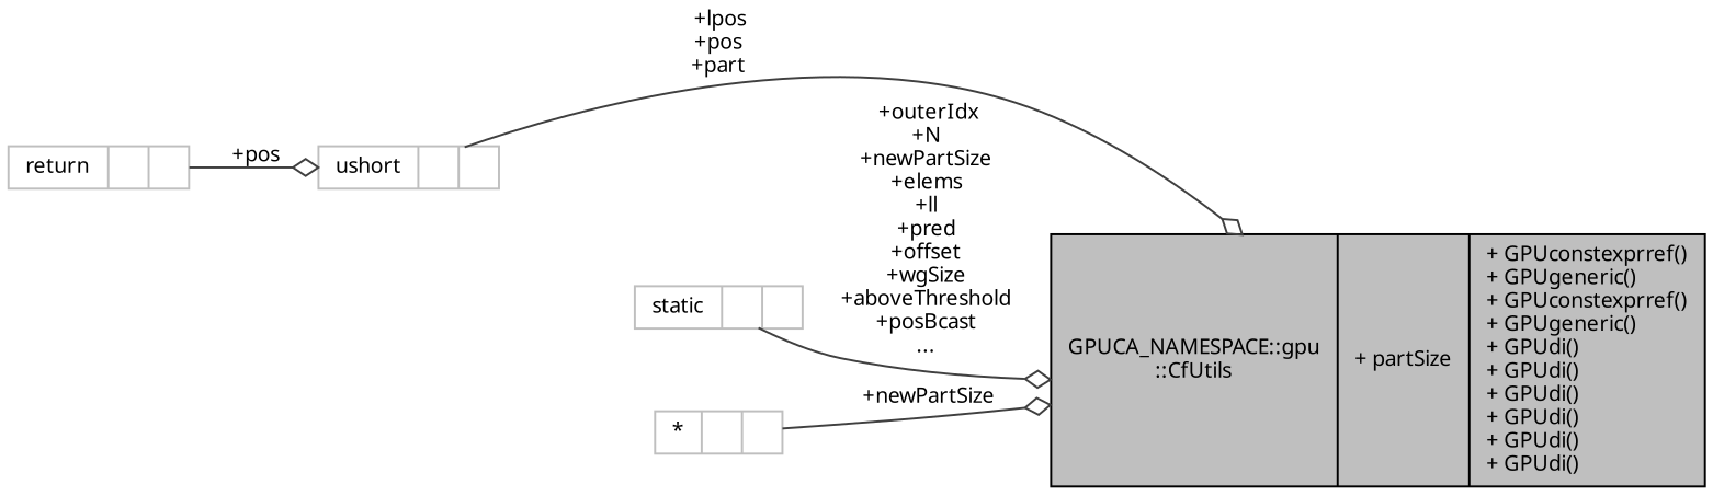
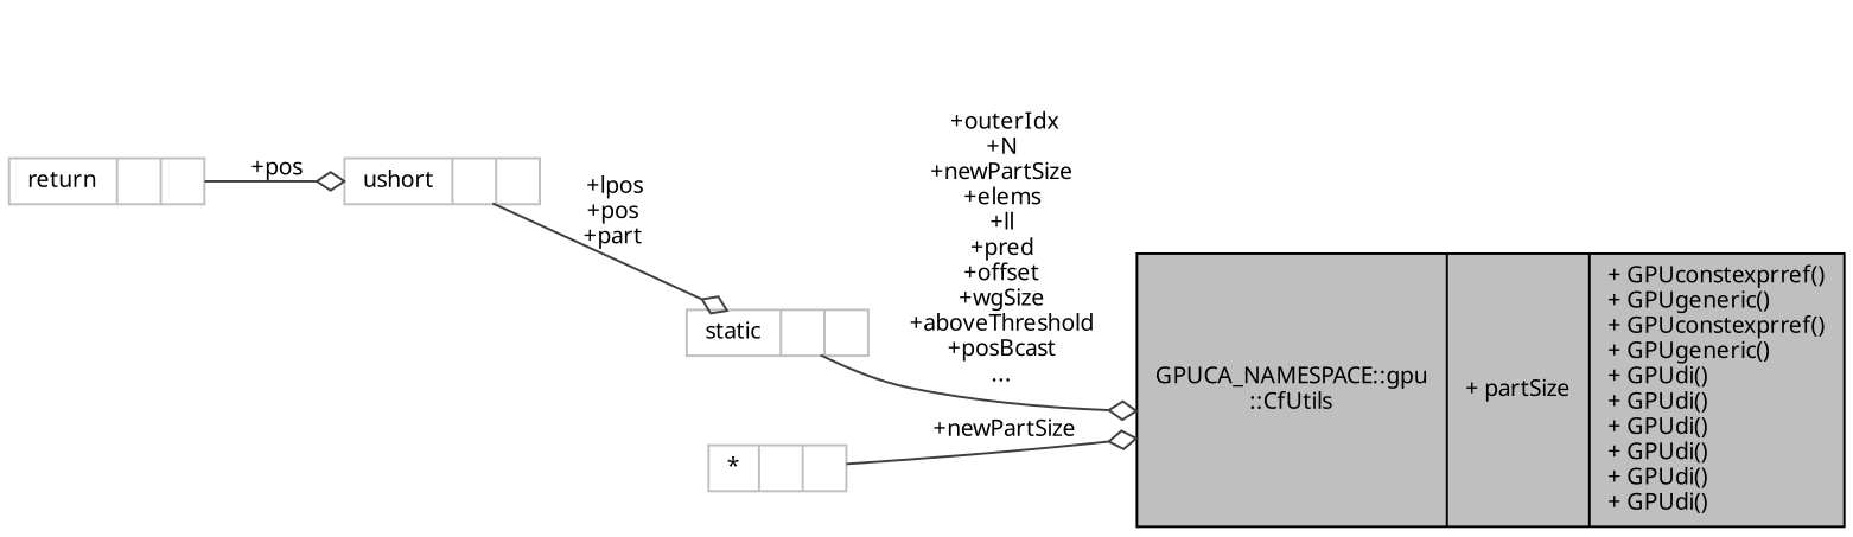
  digraph {
    fontname="Noto Sans"
    rankdir=LR
    node [color=grey75 fontname="Noto Sans" fontsize=10 shape=record]
    edge [arrowhead=odiamond color=grey25 fontname="Noto Sans" fontsize=10 labelfontname=Helvetica labelfontsize=10 style=solid]
    n1 [color=black fillcolor=grey75 fontcolor=black height=0.2 label="{GPUCA_NAMESPACE::gpu\l::CfUtils\n|+ partSize\l|+ GPUconstexprref()\l+ GPUgeneric()\l+ GPUconstexprref()\l+ GPUgeneric()\l+ GPUdi()\l+ GPUdi()\l+ GPUdi()\l+ GPUdi()\l+ GPUdi()\l+ GPUdi()\l}" style=filled width=0.4]
    n2 [height=0.2 label="{return\n||}" width=0.4]
    n3 [height=0.2 label="{ushort\n||}" width=0.4]
    n4 [height=0.2 label="{*\n||}" width=0.4]
    n5 [height=0.2 label="{static\n||}" width=0.4]
    n2 -> n3 [label=" +pos"]
-   n3 -> n1 [label=" +lpos\n+pos\n+part"]
+   n3 -> n5 [label=" +lpos\n+pos\n+part"]
    n4 -> n1 [label=" +newPartSize"]
    n5 -> n1 [label=" +outerIdx\n+N\n+newPartSize\n+elems\n+ll\n+pred\n+offset\n+wgSize\n+aboveThreshold\n+posBcast\n..."]
  }
